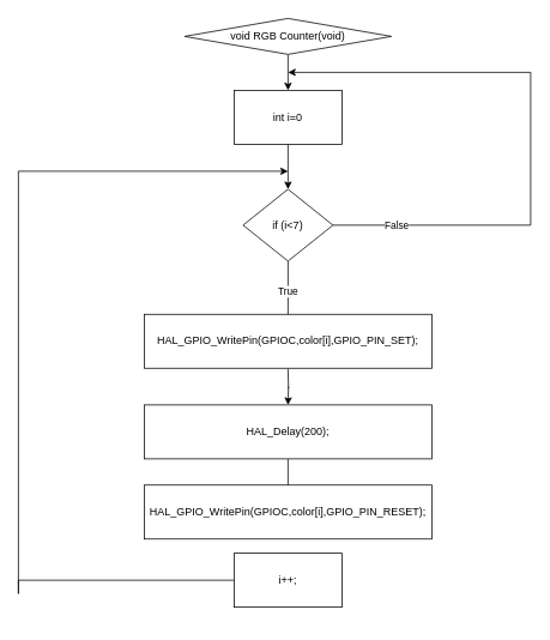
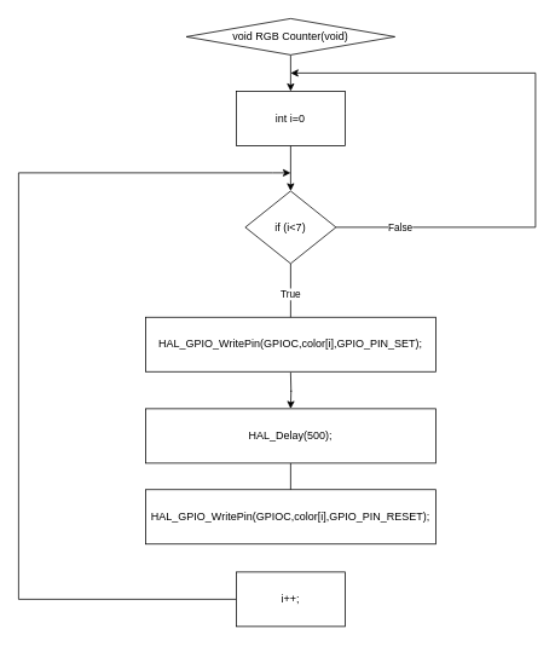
  <mxCell id="0" />
  <mxCell id="1" parent="0" />
  <mxCell id="2" style="edgeStyle=orthogonalEdgeStyle;rounded=0;orthogonalLoop=1;jettySize=auto;html=1;" edge="1" parent="1" source="3" target="17"><mxGeometry relative="1" as="geometry" /></mxCell>
  <mxCell id="3" value="void RGB Counter(void)" style="rhombus;whiteSpace=wrap;html=1;" vertex="1" parent="1"><mxGeometry x="205" y="20" width="230" height="40" as="geometry" /></mxCell>
  <mxCell id="4" style="edgeStyle=orthogonalEdgeStyle;rounded=0;orthogonalLoop=1;jettySize=auto;html=1;entryX=0.5;entryY=0;entryDx=0;entryDy=0;" edge="1" parent="1" source="8"><mxGeometry relative="1" as="geometry"><mxPoint x="320" y="359.17" as="targetPoint" /></mxGeometry></mxCell>
  <mxCell id="5" value="True" style="edgeLabel;html=1;align=center;verticalAlign=middle;resizable=0;points=[];" vertex="1" connectable="0" parent="4"><mxGeometry x="-0.04" y="-1" relative="1" as="geometry"><mxPoint as="offset" /></mxGeometry></mxCell>
  <mxCell id="6" style="edgeStyle=orthogonalEdgeStyle;rounded=0;orthogonalLoop=1;jettySize=auto;html=1;" edge="1" parent="1" source="8"><mxGeometry relative="1" as="geometry"><mxPoint x="320" y="80" as="targetPoint" /><Array as="points"><mxPoint x="590" y="250" /><mxPoint x="590" y="80" /></Array></mxGeometry></mxCell>
  <mxCell id="7" value="False" style="edgeLabel;html=1;align=center;verticalAlign=middle;resizable=0;points=[];" vertex="1" connectable="0" parent="6"><mxGeometry x="-0.375" y="3" relative="1" as="geometry"><mxPoint x="-136" y="3" as="offset" /></mxGeometry></mxCell>
  <mxCell id="8" value="if (i&amp;lt;7)" style="rhombus;whiteSpace=wrap;html=1;" vertex="1" parent="1"><mxGeometry x="270" y="210" width="100" height="80" as="geometry" /></mxCell>
  <mxCell id="9" style="edgeStyle=orthogonalEdgeStyle;rounded=0;orthogonalLoop=1;jettySize=auto;html=1;entryX=0.5;entryY=0;entryDx=0;entryDy=0;" edge="1" parent="1"><mxGeometry relative="1" as="geometry"><mxPoint x="320" y="410" as="sourcePoint" /><mxPoint x="320" y="450" as="targetPoint" /></mxGeometry></mxCell>
  <mxCell id="10" style="edgeStyle=orthogonalEdgeStyle;rounded=0;orthogonalLoop=1;jettySize=auto;html=1;" edge="1" parent="1"><mxGeometry relative="1" as="geometry"><mxPoint x="320" y="510" as="sourcePoint" /><mxPoint x="320" y="549.17" as="targetPoint" /></mxGeometry></mxCell>
  <mxCell id="11" value="HAL_GPIO_WritePin(GPIOC,color[i],GPIO_PIN_SET);" style="rounded=0;whiteSpace=wrap;html=1;" vertex="1" parent="1"><mxGeometry x="160" y="349.17" width="320" height="60" as="geometry" /></mxCell>
- <mxCell id="12" value="HAL_Delay(200);" style="rounded=0;whiteSpace=wrap;html=1;" vertex="1" parent="1"><mxGeometry x="160" y="450" width="320" height="60" as="geometry" /></mxCell>
+ <mxCell id="12" value="HAL_Delay(500);" style="rounded=0;whiteSpace=wrap;html=1;" vertex="1" parent="1"><mxGeometry x="160" y="450" width="320" height="60" as="geometry" /></mxCell>
  <mxCell id="13" value="HAL_GPIO_WritePin(GPIOC,color[i],GPIO_PIN_RESET);" style="rounded=0;whiteSpace=wrap;html=1;" vertex="1" parent="1"><mxGeometry x="160" y="539.17" width="320" height="60" as="geometry" /></mxCell>
  <mxCell id="14" style="edgeStyle=orthogonalEdgeStyle;rounded=0;orthogonalLoop=1;jettySize=auto;html=1;exitX=0;exitY=0.5;exitDx=0;exitDy=0;" edge="1" parent="1" source="15"><mxGeometry relative="1" as="geometry"><mxPoint x="320" y="190" as="targetPoint" /><mxPoint x="250" y="660" as="sourcePoint" /><Array as="points"><mxPoint x="20" y="660" /><mxPoint x="20" y="190" /><mxPoint x="300" y="190" /></Array></mxGeometry></mxCell>
- <mxCell id="15" value="i++;" style="rounded=0;whiteSpace=wrap;html=1;" vertex="1" parent="1"><mxGeometry x="260" y="615" width="120" height="60" as="geometry" /></mxCell>
+ <mxCell id="15" value="i++;" style="rounded=0;whiteSpace=wrap;html=1;" vertex="1" parent="1"><mxGeometry x="260" y="630" width="120" height="60" as="geometry" /></mxCell>
  <mxCell id="16" style="edgeStyle=orthogonalEdgeStyle;rounded=0;orthogonalLoop=1;jettySize=auto;html=1;entryX=0.5;entryY=0;entryDx=0;entryDy=0;" edge="1" parent="1" source="17" target="8"><mxGeometry relative="1" as="geometry" /></mxCell>
  <mxCell id="17" value="int i=0" style="rounded=0;whiteSpace=wrap;html=1;" vertex="1" parent="1"><mxGeometry x="260" y="100" width="120" height="60" as="geometry" /></mxCell>
